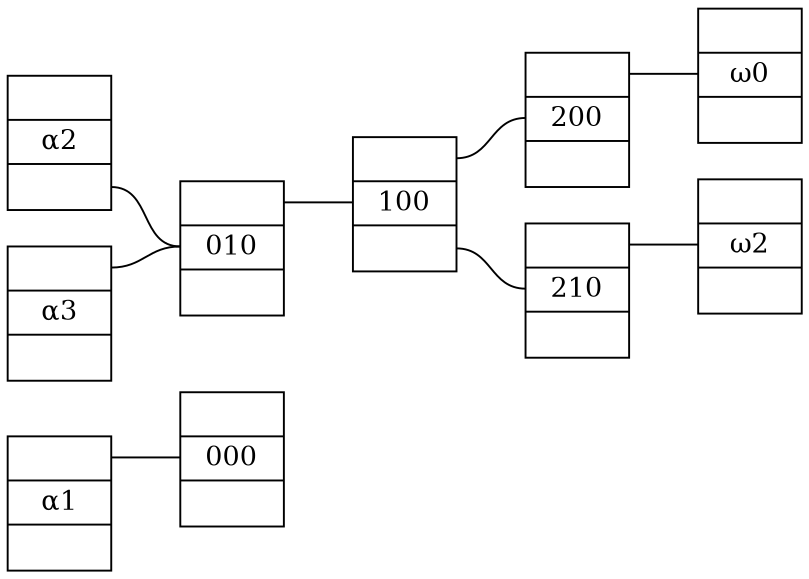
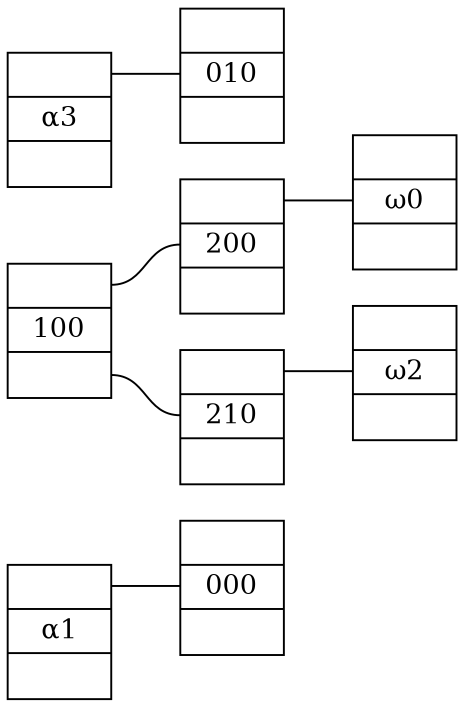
  graph {
    fontname="DejaVu Serif"
    rankdir=LR
    node [fontname="DejaVu Serif" shape=record]
    edge [fontname="DejaVu Serif" headport=f1 tailport=f0]
    n1 [height=0.97222 label="<f0> |<f1> 000|<f2>" width=0.75]
    n2 [height=0.97222 label="<f0> |<f1> 100|<f2>" width=0.75]
    n3 [height=0.97222 label="<f0> |<f1> 200|<f2>" width=0.75]
    n4 [height=0.97222 label="<f0> |<f1> 210|<f2>" width=0.75]
    n5 [height=0.97222 label="<f0> |<f1> α1|<f2>" width=0.75]
    n6 [height=0.97222 label="<f0> |<f1> ω0|<f2>" width=0.75]
-   n7 [height=0.97222 label="<f0> |<f1> α2|<f2>" width=0.75]
    n8 [height=0.97222 label="<f0> |<f1> 010|<f2>" width=0.75]
    n9 [height=0.97222 label="<f0> |<f1> α3|<f2>" width=0.75]
    n10 [height=0.97222 label="<f0> |<f1> ω2|<f2>" width=0.75]
    n2 -- n3
    n2 -- n4 [tailport=f2]
    n3 -- n6
    n4 -- n10
    n5 -- n1
-   n7 -- n8 [tailport=f2]
-   n8 -- n2
    n9 -- n8
  }
